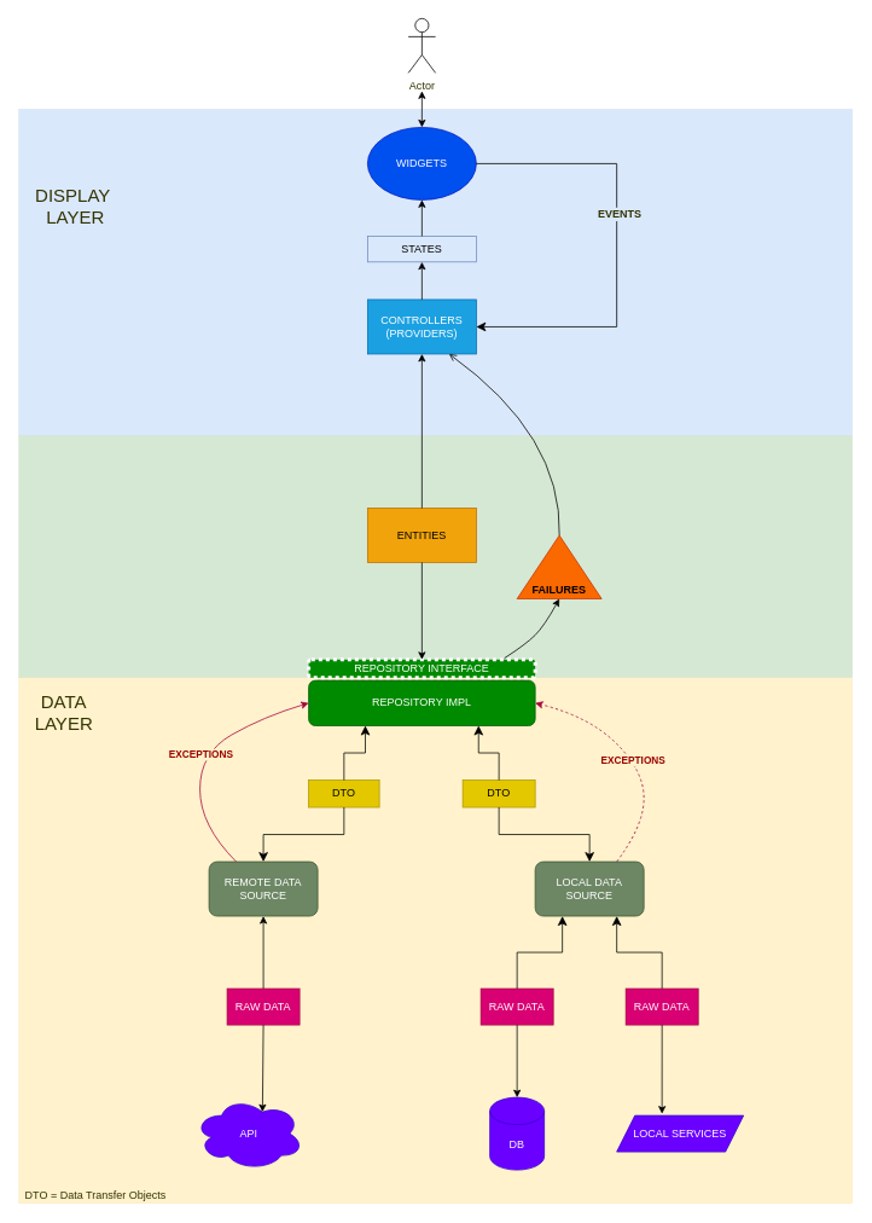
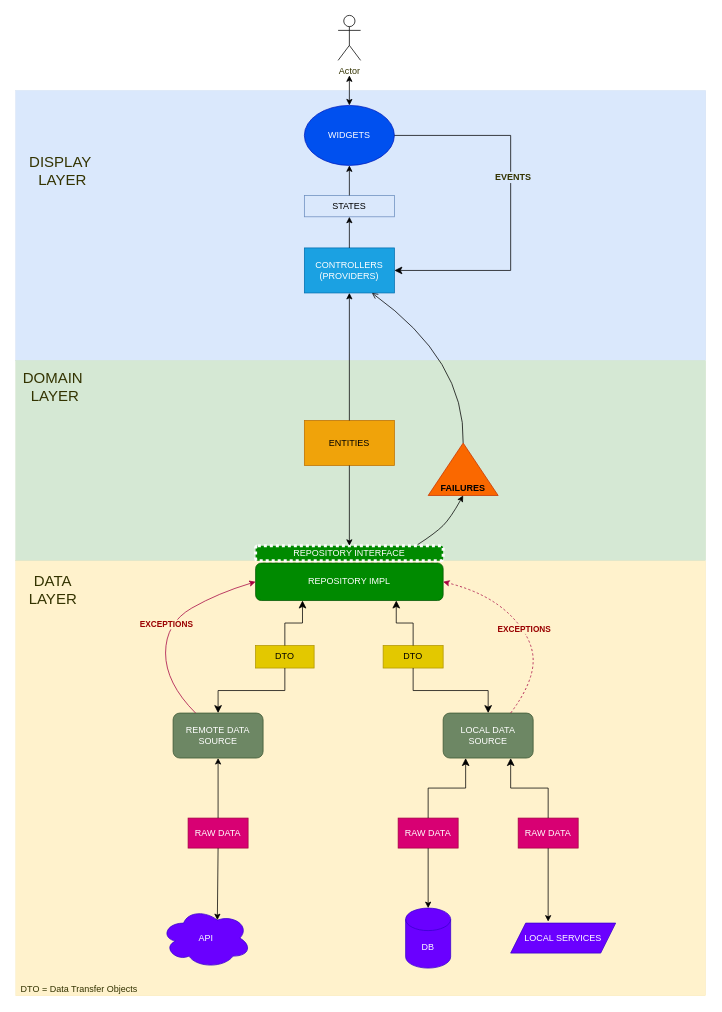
  <mxCell id="0" />
  <mxCell id="1" parent="0" />
  <mxCell id="2" value="" style="rounded=0;whiteSpace=wrap;html=1;shadow=0;glass=0;sketch=0;strokeColor=#6c8ebf;strokeWidth=0;fillColor=#dae8fc;" vertex="1" parent="1"><mxGeometry x="20" y="120" width="920" height="360" as="geometry" /></mxCell>
  <mxCell id="3" value="" style="rounded=0;whiteSpace=wrap;html=1;shadow=0;glass=0;sketch=0;strokeColor=#82b366;strokeWidth=0;fillColor=#d5e8d4;" vertex="1" parent="1"><mxGeometry x="20" y="480" width="920" height="267" as="geometry" /></mxCell>
  <mxCell id="4" value="" style="rounded=0;whiteSpace=wrap;html=1;shadow=0;glass=0;sketch=0;strokeColor=#d6b656;strokeWidth=0;fillColor=#fff2cc;" vertex="1" parent="1"><mxGeometry x="20" y="747" width="920" height="580" as="geometry" /></mxCell>
  <mxCell id="5" value="REMOTE DATA SOURCE" style="rounded=1;whiteSpace=wrap;html=1;fillColor=#6d8764;strokeColor=#3A5431;fontColor=#ffffff;" vertex="1" parent="1"><mxGeometry x="230" y="950" width="120" height="60" as="geometry" /></mxCell>
  <mxCell id="6" value="LOCAL DATA SOURCE" style="rounded=1;whiteSpace=wrap;html=1;fillColor=#6d8764;strokeColor=#3A5431;fontColor=#ffffff;" vertex="1" parent="1"><mxGeometry x="590" y="950" width="120" height="60" as="geometry" /></mxCell>
  <mxCell id="7" value="RAW DATA" style="rounded=0;whiteSpace=wrap;html=1;fillColor=#d80073;strokeColor=#A50040;fontColor=#ffffff;" vertex="1" parent="1"><mxGeometry x="250" y="1090" width="80" height="40" as="geometry" /></mxCell>
  <mxCell id="8" value="RAW DATA" style="rounded=0;whiteSpace=wrap;html=1;fillColor=#d80073;strokeColor=#A50040;fontColor=#ffffff;" vertex="1" parent="1"><mxGeometry x="530" y="1090" width="80" height="40" as="geometry" /></mxCell>
  <mxCell id="9" value="RAW DATA" style="rounded=0;whiteSpace=wrap;html=1;fillColor=#d80073;strokeColor=#A50040;fontColor=#ffffff;" vertex="1" parent="1"><mxGeometry x="690" y="1090" width="80" height="40" as="geometry" /></mxCell>
  <mxCell id="10" value="API" style="ellipse;shape=cloud;whiteSpace=wrap;html=1;fillColor=#6a00ff;strokeColor=#3700CC;fontColor=#ffffff;" vertex="1" parent="1"><mxGeometry x="214" y="1210" width="120" height="80" as="geometry" /></mxCell>
  <mxCell id="11" value="" style="endArrow=classic;html=1;rounded=0;exitX=0.5;exitY=1;exitDx=0;exitDy=0;entryX=0.625;entryY=0.2;entryDx=0;entryDy=0;entryPerimeter=0;" edge="1" parent="1" source="7" target="10"><mxGeometry width="50" height="50" relative="1" as="geometry"><mxPoint x="950" y="1230" as="sourcePoint" /><mxPoint x="1000" y="1180" as="targetPoint" /></mxGeometry></mxCell>
  <mxCell id="12" value="" style="endArrow=classic;html=1;rounded=0;exitX=0.5;exitY=0;exitDx=0;exitDy=0;entryX=0.5;entryY=1;entryDx=0;entryDy=0;" edge="1" parent="1" source="7" target="5"><mxGeometry width="50" height="50" relative="1" as="geometry"><mxPoint x="950" y="1230" as="sourcePoint" /><mxPoint x="1000" y="1180" as="targetPoint" /></mxGeometry></mxCell>
  <mxCell id="13" value="DB" style="shape=cylinder3;whiteSpace=wrap;html=1;boundedLbl=1;backgroundOutline=1;size=15;fillColor=#6a00ff;strokeColor=#3700CC;fontColor=#ffffff;" vertex="1" parent="1"><mxGeometry x="540" y="1210" width="60" height="80" as="geometry" /></mxCell>
  <mxCell id="14" value="" style="endArrow=classic;html=1;rounded=0;exitX=0.5;exitY=1;exitDx=0;exitDy=0;entryX=0.5;entryY=0;entryDx=0;entryDy=0;entryPerimeter=0;" edge="1" parent="1" source="8" target="13"><mxGeometry width="50" height="50" relative="1" as="geometry"><mxPoint x="950" y="1230" as="sourcePoint" /><mxPoint x="1000" y="1180" as="targetPoint" /></mxGeometry></mxCell>
  <mxCell id="15" value="" style="edgeStyle=elbowEdgeStyle;elbow=vertical;endArrow=classic;html=1;curved=0;rounded=0;endSize=8;startSize=8;exitX=0.5;exitY=0;exitDx=0;exitDy=0;entryX=0.25;entryY=1;entryDx=0;entryDy=0;" edge="1" parent="1" source="8" target="6"><mxGeometry width="50" height="50" relative="1" as="geometry"><mxPoint x="570" y="1080" as="sourcePoint" /><mxPoint x="620" y="1030" as="targetPoint" /></mxGeometry></mxCell>
  <mxCell id="16" value="" style="edgeStyle=elbowEdgeStyle;elbow=vertical;endArrow=classic;html=1;curved=0;rounded=0;endSize=8;startSize=8;entryX=0.75;entryY=1;entryDx=0;entryDy=0;exitX=0.5;exitY=0;exitDx=0;exitDy=0;" edge="1" parent="1" source="9" target="6"><mxGeometry width="50" height="50" relative="1" as="geometry"><mxPoint x="780" y="1060" as="sourcePoint" /><mxPoint x="830" as="targetPoint" y="1010" /></mxGeometry></mxCell>
  <mxCell id="17" value="LOCAL SERVICES" style="shape=parallelogram;perimeter=parallelogramPerimeter;whiteSpace=wrap;html=1;fixedSize=1;fillColor=#6a00ff;strokeColor=#3700CC;fontColor=#ffffff;" vertex="1" parent="1"><mxGeometry x="680" y="1230" width="140" height="40" as="geometry" /></mxCell>
  <mxCell id="18" value="" style="endArrow=classic;html=1;rounded=0;exitX=0.5;exitY=1;exitDx=0;exitDy=0;entryX=0.357;entryY=-0.05;entryDx=0;entryDy=0;entryPerimeter=0;" edge="1" parent="1" source="9" target="17"><mxGeometry width="50" height="50" relative="1" as="geometry"><mxPoint x="950" y="1230" as="sourcePoint" /><mxPoint x="1000" y="1180" as="targetPoint" /></mxGeometry></mxCell>
  <mxCell id="19" value="DTO" style="rounded=0;whiteSpace=wrap;html=1;fillColor=#e3c800;fontColor=#000000;strokeColor=#B09500;" vertex="1" parent="1"><mxGeometry x="340" y="860" width="78" height="30" as="geometry" /></mxCell>
  <mxCell id="20" value="DTO" style="rounded=0;whiteSpace=wrap;html=1;fillColor=#e3c800;strokeColor=#B09500;fontColor=#000000;" vertex="1" parent="1"><mxGeometry x="510" y="860" width="80" height="30" as="geometry" /></mxCell>
  <mxCell id="21" value="REPOSITORY IMPL" style="rounded=1;whiteSpace=wrap;html=1;fillColor=#008a00;strokeColor=#005700;fontColor=#ffffff;" vertex="1" parent="1"><mxGeometry x="340" y="750" width="250" height="50" as="geometry" /></mxCell>
  <mxCell id="22" value="REPOSITORY INTERFACE" style="rounded=1;whiteSpace=wrap;html=1;fillColor=#008a00;strokeColor=#fcfcfc;dashed=1;strokeWidth=4;dashPattern=1 1;glass=0;shadow=0;fontColor=#ffffff;" vertex="1" parent="1"><mxGeometry x="340" y="727" width="250" height="20" as="geometry" /></mxCell>
  <mxCell id="23" value="" style="edgeStyle=elbowEdgeStyle;elbow=vertical;endArrow=classic;html=1;curved=0;rounded=0;endSize=8;startSize=8;exitX=0.5;exitY=0;exitDx=0;exitDy=0;entryX=0.25;entryY=1;entryDx=0;entryDy=0;" edge="1" parent="1" source="19" target="21"><mxGeometry width="50" height="50" relative="1" as="geometry"><mxPoint x="950" y="920" as="sourcePoint" /><mxPoint x="397.5" y="810" as="targetPoint" /></mxGeometry></mxCell>
  <mxCell id="24" value="" style="edgeStyle=elbowEdgeStyle;elbow=vertical;endArrow=classic;html=1;curved=0;rounded=0;endSize=8;startSize=8;exitX=0.5;exitY=0;exitDx=0;exitDy=0;entryX=0.75;entryY=1;entryDx=0;entryDy=0;" edge="1" parent="1" source="20" target="21"><mxGeometry width="50" height="50" relative="1" as="geometry"><mxPoint x="330" y="870" as="sourcePoint" /><mxPoint x="413" y="810" as="targetPoint" /></mxGeometry></mxCell>
  <mxCell id="25" value="" style="edgeStyle=elbowEdgeStyle;elbow=vertical;endArrow=classic;html=1;curved=0;rounded=0;endSize=8;startSize=8;exitX=0.5;exitY=1;exitDx=0;exitDy=0;entryX=0.5;entryY=0;entryDx=0;entryDy=0;" edge="1" parent="1" source="19" target="5"><mxGeometry width="50" height="50" relative="1" as="geometry"><mxPoint x="950" y="920" as="sourcePoint" /><mxPoint x="1000" y="870" as="targetPoint" /></mxGeometry></mxCell>
  <mxCell id="26" value="" style="edgeStyle=elbowEdgeStyle;elbow=vertical;endArrow=classic;html=1;curved=0;rounded=0;endSize=8;startSize=8;exitX=0.5;exitY=1;exitDx=0;exitDy=0;entryX=0.5;entryY=0;entryDx=0;entryDy=0;" edge="1" parent="1" source="20" target="6"><mxGeometry width="50" height="50" relative="1" as="geometry"><mxPoint x="930" y="870" as="sourcePoint" /><mxPoint x="980" y="820" as="targetPoint" /></mxGeometry></mxCell>
  <mxCell id="27" value="" style="curved=1;endArrow=classic;html=1;rounded=0;exitX=0.75;exitY=0;exitDx=0;exitDy=0;entryX=1;entryY=0.5;entryDx=0;entryDy=0;fillColor=#d80073;strokeColor=#A50040;dashed=1;" edge="1" parent="1" source="6" target="21"><mxGeometry width="50" height="50" relative="1" as="geometry"><mxPoint x="950" y="920" as="sourcePoint" /><mxPoint x="1000" y="870" as="targetPoint" /><Array as="points"><mxPoint x="710" y="910" /><mxPoint x="710" y="850" /><mxPoint x="650" y="790" /></Array></mxGeometry></mxCell>
  <mxCell id="28" value="EXCEPTIONS" style="edgeLabel;html=1;align=center;verticalAlign=middle;resizable=0;points=[];fontColor=#990000;fontStyle=1;labelBackgroundColor=#FFF2CC;" vertex="1" connectable="0" parent="27"><mxGeometry x="0.0" relative="1" as="geometry"><mxPoint as="offset" /></mxGeometry></mxCell>
  <mxCell id="29" value="" style="curved=1;endArrow=classic;html=1;rounded=0;exitX=0.25;exitY=0;exitDx=0;exitDy=0;entryX=0;entryY=0.5;entryDx=0;entryDy=0;fillColor=#d80073;strokeColor=#A50040;" edge="1" parent="1" source="5" target="21"><mxGeometry width="50" height="50" relative="1" as="geometry"><mxPoint x="20" y="862.5" as="sourcePoint" /><mxPoint x="-70" y="687.5" as="targetPoint" /><Array as="points"><mxPoint x="220" y="910" /><mxPoint x="220" y="830" /><mxPoint x="290" y="790" /></Array></mxGeometry></mxCell>
  <mxCell id="30" value="EXCEPTIONS" style="edgeLabel;html=1;align=center;verticalAlign=middle;resizable=0;points=[];fontColor=#990000;fontStyle=1;labelBackgroundColor=#FFF2CC;" vertex="1" connectable="0" parent="29"><mxGeometry x="0.0" relative="1" as="geometry"><mxPoint as="offset" /></mxGeometry></mxCell>
  <mxCell id="31" value="&lt;font style=&quot;font-size: 20px;&quot; color=&quot;#333300&quot;&gt;DATA LAYER&lt;/font&gt;" style="text;html=1;strokeColor=none;fillColor=none;align=center;verticalAlign=middle;whiteSpace=wrap;rounded=0;fontColor=#990000;" vertex="1" parent="1"><mxGeometry x="40" y="770" width="60" height="30" as="geometry" /></mxCell>
  <mxCell id="32" value="&lt;font style=&quot;font-size: 12px;&quot;&gt;DTO = Data Transfer Objects&lt;/font&gt;" style="text;html=1;strokeColor=none;fillColor=none;align=center;verticalAlign=middle;whiteSpace=wrap;rounded=0;fontSize=20;fontColor=#333300;" vertex="1" parent="1"><mxGeometry x="20" y="1304" width="170" height="20" as="geometry" /></mxCell>
+ <mxCell id="33" value="&lt;font style=&quot;font-size: 20px;&quot; color=&quot;#333300&quot;&gt;DOMAIN&lt;br&gt;&amp;nbsp;LAYER&lt;/font&gt;" style="text;html=1;strokeColor=none;fillColor=none;align=center;verticalAlign=middle;whiteSpace=wrap;rounded=0;fontColor=#990000;" vertex="1" parent="1"><mxGeometry x="40" y="500" width="60" height="30" as="geometry" /></mxCell>
  <mxCell id="34" value="FAILURES" style="triangle;whiteSpace=wrap;html=1;shadow=0;glass=0;sketch=0;strokeColor=#C73500;strokeWidth=1;fontSize=12;fillColor=#fa6800;direction=north;verticalAlign=bottom;fontStyle=1;labelBackgroundColor=none;fontColor=#000000;" vertex="1" parent="1"><mxGeometry x="570" y="590" width="93.33" height="70" as="geometry" /></mxCell>
  <mxCell id="35" value="ENTITIES" style="rounded=0;whiteSpace=wrap;html=1;shadow=0;glass=0;labelBackgroundColor=none;sketch=0;strokeColor=#BD7000;strokeWidth=1;fontSize=12;fillColor=#f0a30a;fontColor=#000000;" vertex="1" parent="1"><mxGeometry x="405" y="560" width="120" height="60" as="geometry" /></mxCell>
  <mxCell id="36" value="" style="endArrow=classic;html=1;rounded=0;fontSize=12;fontColor=#333300;exitX=0.5;exitY=1;exitDx=0;exitDy=0;entryX=0.5;entryY=0;entryDx=0;entryDy=0;" edge="1" parent="1" source="35" target="22"><mxGeometry width="50" height="50" relative="1" as="geometry"><mxPoint x="950" y="750" as="sourcePoint" /><mxPoint x="459" y="728" as="targetPoint" /></mxGeometry></mxCell>
  <mxCell id="37" value="&lt;font style=&quot;font-size: 20px;&quot; color=&quot;#333300&quot;&gt;DISPLAY&lt;br&gt;&amp;nbsp;LAYER&lt;/font&gt;" style="text;html=1;strokeColor=none;fillColor=none;align=center;verticalAlign=middle;whiteSpace=wrap;rounded=0;fontColor=#990000;" vertex="1" parent="1"><mxGeometry x="50" y="211.5" width="60" height="30" as="geometry" /></mxCell>
  <mxCell id="38" value="CONTROLLERS&lt;br&gt;(PROVIDERS)" style="rounded=0;whiteSpace=wrap;html=1;shadow=0;glass=0;labelBackgroundColor=none;sketch=0;strokeColor=#006EAF;strokeWidth=1;fontSize=12;fontColor=#ffffff;fillColor=#1ba1e2;" vertex="1" parent="1"><mxGeometry x="405" y="330" width="120" height="60" as="geometry" /></mxCell>
  <mxCell id="39" value="" style="endArrow=classic;html=1;rounded=0;fontSize=12;fontColor=#333300;exitX=0.5;exitY=0;exitDx=0;exitDy=0;entryX=0.5;entryY=1;entryDx=0;entryDy=0;" edge="1" parent="1" source="35" target="38"><mxGeometry width="50" height="50" relative="1" as="geometry"><mxPoint x="950" y="430" as="sourcePoint" /><mxPoint x="1000" y="380" as="targetPoint" /></mxGeometry></mxCell>
  <mxCell id="40" value="" style="curved=1;endArrow=classic;html=1;rounded=0;fontSize=12;fontColor=#333300;exitX=0.864;exitY=-0.075;exitDx=0;exitDy=0;entryX=0;entryY=0.5;entryDx=0;entryDy=0;exitPerimeter=0;" edge="1" parent="1" source="22" target="34"><mxGeometry width="50" height="50" relative="1" as="geometry"><mxPoint x="950" y="810" as="sourcePoint" /><mxPoint x="1000" y="760" as="targetPoint" /><Array as="points"><mxPoint x="580" y="710" /><mxPoint x="600" y="690" /></Array></mxGeometry></mxCell>
  <mxCell id="41" value="" style="curved=1;endArrow=open;html=1;rounded=0;fontSize=12;fontColor=#333300;exitX=1;exitY=0.5;exitDx=0;exitDy=0;entryX=0.75;entryY=1;entryDx=0;entryDy=0;" edge="1" parent="1" source="34" target="38"><mxGeometry width="50" height="50" relative="1" as="geometry"><mxPoint x="950" y="810" as="sourcePoint" /><mxPoint x="1000" y="760" as="targetPoint" /><Array as="points"><mxPoint x="620" y="480" /></Array></mxGeometry></mxCell>
  <mxCell id="42" value="Actor" style="shape=umlActor;verticalLabelPosition=bottom;verticalAlign=top;html=1;outlineConnect=0;shadow=0;glass=0;labelBackgroundColor=none;sketch=0;strokeColor=default;strokeWidth=1;fontSize=12;fontColor=#333300;fillColor=default;" vertex="1" parent="1"><mxGeometry x="450" y="20" width="30" height="60" as="geometry" /></mxCell>
  <mxCell id="43" value="WIDGETS" style="ellipse;whiteSpace=wrap;html=1;shadow=0;glass=0;labelBackgroundColor=none;sketch=0;strokeColor=#001DBC;strokeWidth=1;fontSize=12;fontColor=#ffffff;fillColor=#0050ef;" vertex="1" parent="1"><mxGeometry x="405" y="140" width="120" height="80" as="geometry" /></mxCell>
  <mxCell id="44" value="STATES" style="rounded=0;whiteSpace=wrap;html=1;shadow=0;glass=0;labelBackgroundColor=none;sketch=0;strokeColor=#6c8ebf;strokeWidth=1;fontSize=12;fillColor=#dae8fc;" vertex="1" parent="1"><mxGeometry x="405" y="260" width="120" height="28.5" as="geometry" /></mxCell>
  <mxCell id="45" value="" style="edgeStyle=elbowEdgeStyle;elbow=horizontal;endArrow=classic;html=1;curved=0;rounded=0;endSize=8;startSize=8;fontSize=12;fontColor=#333300;exitX=1;exitY=0.5;exitDx=0;exitDy=0;entryX=1;entryY=0.5;entryDx=0;entryDy=0;" edge="1" parent="1" source="43" target="38"><mxGeometry width="50" height="50" relative="1" as="geometry"><mxPoint x="950" y="430" as="sourcePoint" /><mxPoint x="1000" y="380" as="targetPoint" /><Array as="points"><mxPoint x="680" y="270" /></Array></mxGeometry></mxCell>
  <mxCell id="46" value="EVENTS" style="edgeLabel;html=1;align=center;verticalAlign=middle;resizable=0;points=[];fontSize=12;fontColor=#333300;labelBackgroundColor=#DAE8FC;fontStyle=1" vertex="1" connectable="0" parent="45"><mxGeometry x="-0.141" y="2" relative="1" as="geometry"><mxPoint as="offset" /></mxGeometry></mxCell>
  <mxCell id="47" value="" style="endArrow=classic;html=1;rounded=0;fontSize=12;fontColor=#333300;exitX=0.5;exitY=0;exitDx=0;exitDy=0;entryX=0.5;entryY=1;entryDx=0;entryDy=0;" edge="1" parent="1" source="38" target="44"><mxGeometry width="50" height="50" relative="1" as="geometry"><mxPoint x="950" y="430" as="sourcePoint" /><mxPoint x="1000" y="380" as="targetPoint" /></mxGeometry></mxCell>
  <mxCell id="48" value="" style="endArrow=classic;html=1;rounded=0;fontSize=12;fontColor=#333300;exitX=0.5;exitY=0;exitDx=0;exitDy=0;entryX=0.5;entryY=1;entryDx=0;entryDy=0;" edge="1" parent="1" source="44" target="43"><mxGeometry width="50" height="50" relative="1" as="geometry"><mxPoint x="475" y="340" as="sourcePoint" /><mxPoint x="475" y="299" as="targetPoint" /></mxGeometry></mxCell>
  <mxCell id="49" value="" style="endArrow=classic;startArrow=classic;html=1;rounded=0;fontSize=12;fontColor=#333300;exitX=0.5;exitY=0;exitDx=0;exitDy=0;" edge="1" parent="1" source="43"><mxGeometry width="50" height="50" relative="1" as="geometry"><mxPoint x="950" y="500" as="sourcePoint" /><mxPoint x="465" y="100" as="targetPoint" /></mxGeometry></mxCell>
